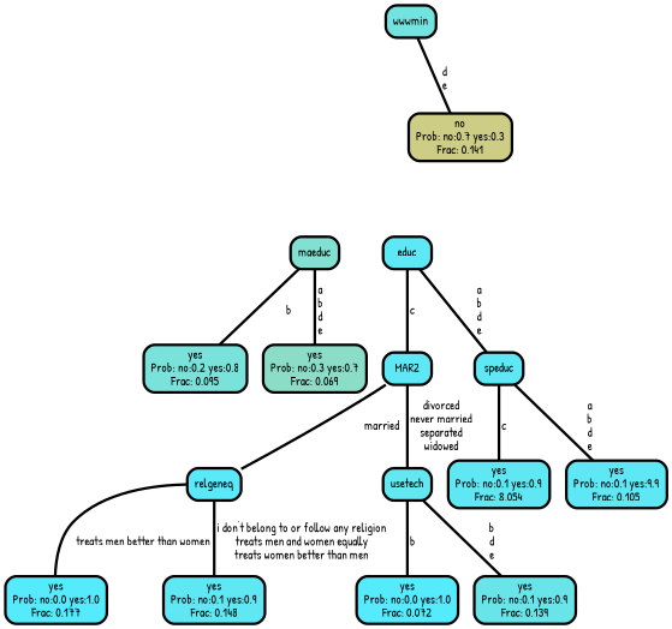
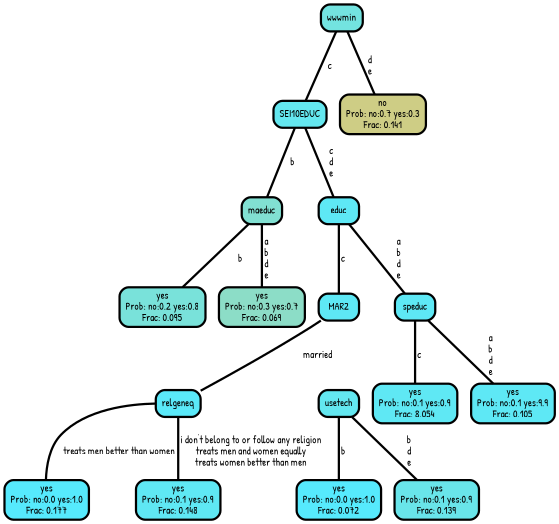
  graph {
    fontname="Patrick Hand"
    ranksep="0 equally"
    splines=straight
    node [color=black fillcolor="#5ee8f5" fontcolor=black fontname="Patrick Hand" penwidth=3 shape=box style="filled, rounded"]
    edge [color=black fontname="Patrick Hand" penwidth=3]
    n1 [fillcolor="#79e2da" label="yes\nProb: no:0.2 yes:0.8\nFrac: 0.095"]
    n2 [fillcolor="#81e0d2" label=maeduc]
    n3 [fillcolor="#8cddc7" label="yes\nProb: no:0.3 yes:0.7\nFrac: 0.069"]
+   n4 [fillcolor="#64e7ef" label=SEI10EDUC]
    n5 [label=educ]
    n6 [label=MAR2]
    n7 [label=speduc]
    n8 [fillcolor="#56eafd" label="yes\nProb: no:0.0 yes:1.0\nFrac: 0.177"]
    n9 [fillcolor="#5ae9f9" label=relgeneq]
    n10 [fillcolor="#5fe8f4" label="yes\nProb: no:0.1 yes:0.9\nFrac: 0.148"]
    n11 [fillcolor="#63e7f0" label=usetech]
    n12 [fillcolor="#56eafd" label="yes\nProb: no:0.0 yes:1.0\nFrac: 0.072"]
    n13 [fillcolor="#69e5ea" label="yes\nProb: no:0.1 yes:0.9\nFrac: 0.139"]
    n14 [fillcolor="#5fe8f4" label="yes\nProb: no:0.1 yes:0.9\nFrac: 8.054"]
    n15 [label="yes\nProb: no:0.1 yes:9.9\nFrac: 0.105"]
    n16 [fillcolor="#73e3e0" label=wwwmin]
    n17 [fillcolor="#cecd85" label="no\nProb: no:0.7 yes:0.3\nFrac: 0.141"]
    subgraph sub_1 {
      rank=same
    }
    n2 -- n1 [label=" b"]
    n2 -- n3 [label=" a\n b\n d\n e"]
+   n4 -- n2 [label=" b"]
+   n4 -- n5 [label=" c\n d\n e"]
    n5 -- n6 [label=" c"]
    n5 -- n7 [label=" a\n b\n d\n e"]
    n6 -- n9 [label=" married"]
-   n6 -- n11 [label=" divorced\n never married\n separated\n widowed"]
    n7 -- n14 [label=" c"]
    n7 -- n15 [label=" a\n b\n d\n e"]
    n9 -- n8 [label=" treats men better than women"]
    n9 -- n10 [label=" i don't belong to or follow any religion\n treats men and women equally\n treats women better than men"]
    n11 -- n12 [label=" b"]
    n11 -- n13 [label=" b\n d\n e"]
+   n16 -- n4 [label=" c"]
    n16 -- n17 [label=" d\n e"]
  }
